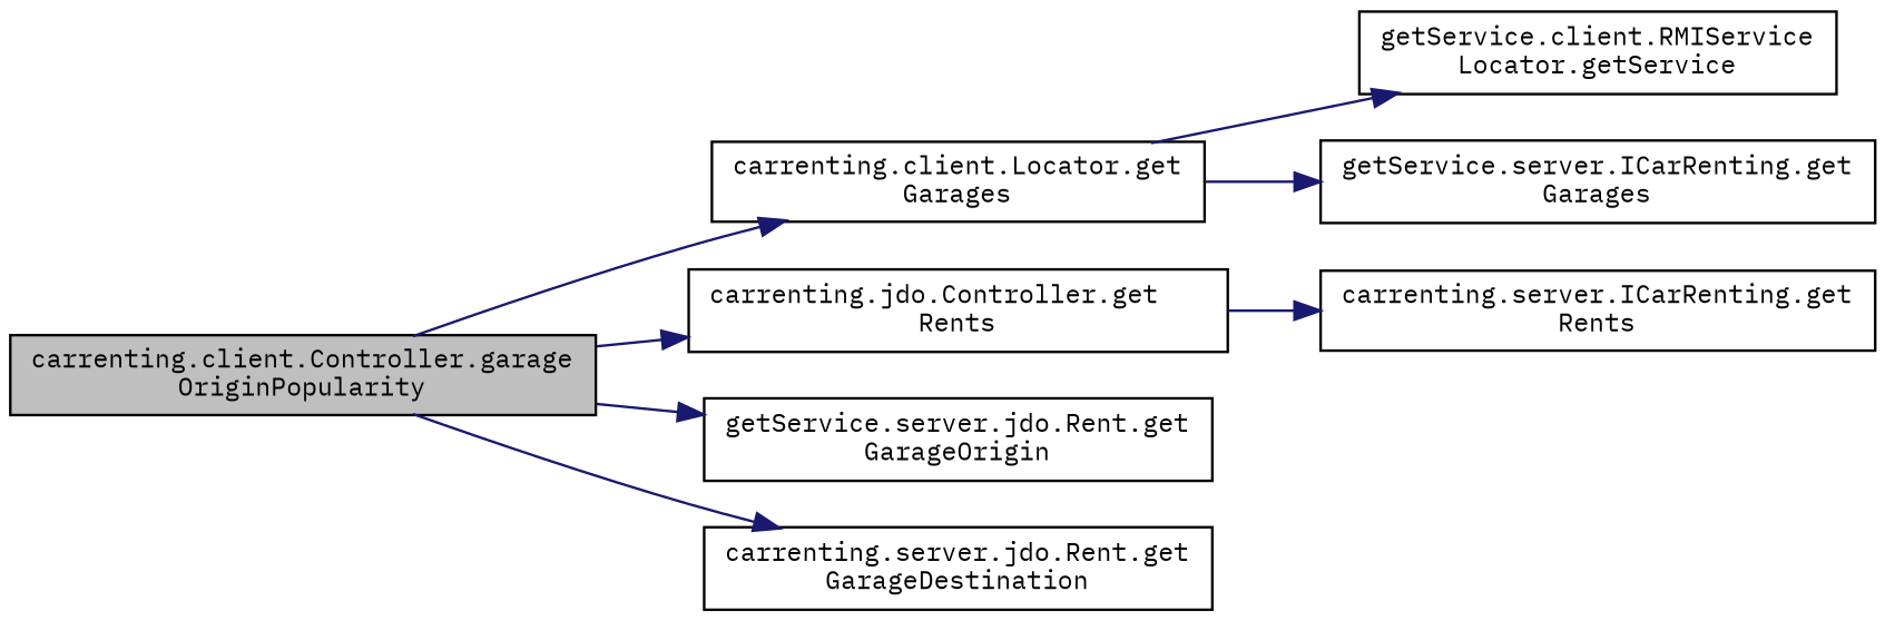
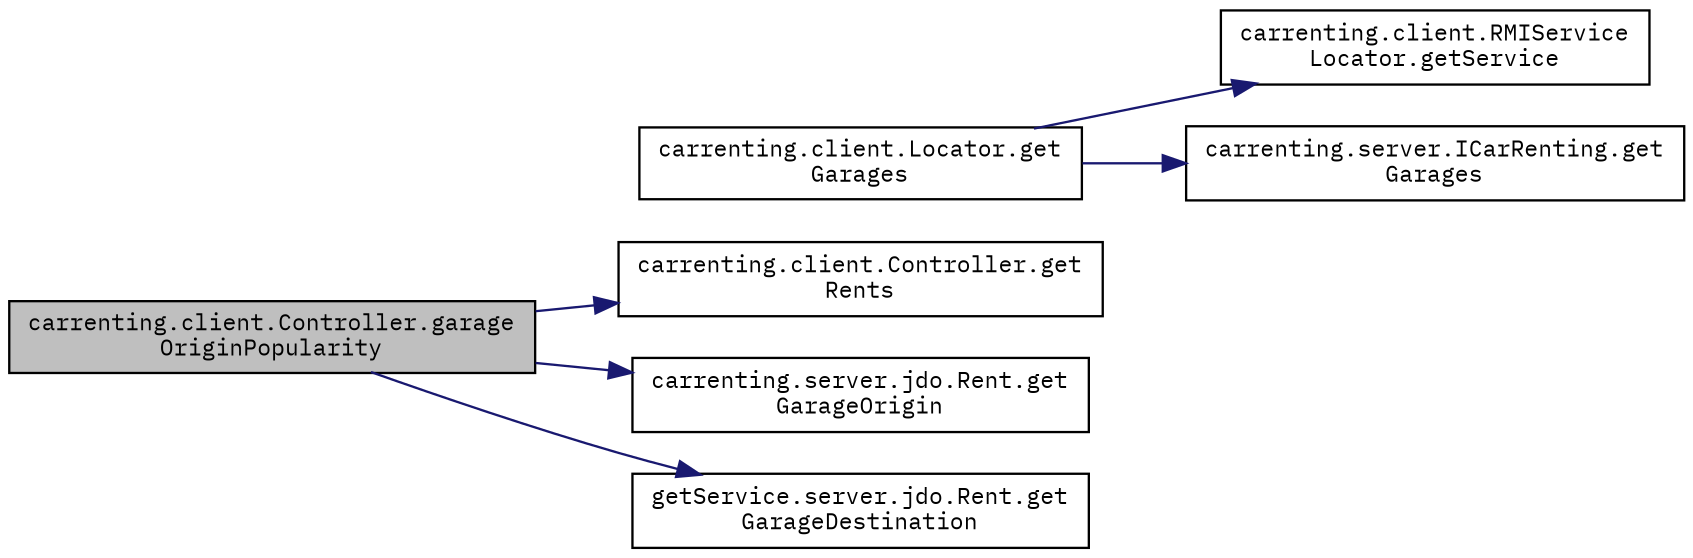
  digraph {
    fontname="IBM Plex Mono"
    rankdir=LR
    node [color=black fillcolor=white fontname="IBM Plex Mono" fontsize=10 shape=record style=filled]
    edge [color=midnightblue fontname="IBM Plex Mono" fontsize=10 labelfontname=Helvetica labelfontsize=10 style=solid]
    n1 [fillcolor=grey75 fontcolor=black height=0.2 label="carrenting.client.Controller.garage\lOriginPopularity" width=0.4]
    n2 [height=0.2 label="carrenting.client.Locator.get\lGarages" width=0.4]
-   n3 [height=0.2 label="carrenting.jdo.Controller.get\lRents" width=0.4]
-   n4 [height=0.2 label="getService.server.jdo.Rent.get\lGarageOrigin" width=0.4]
-   n5 [height=0.2 label="carrenting.server.jdo.Rent.get\lGarageDestination" width=0.4]
-   n6 [height=0.2 label="getService.client.RMIService\lLocator.getService" width=0.4]
-   n7 [height=0.2 label="getService.server.ICarRenting.get\lGarages" width=0.4]
-   n8 [height=0.2 label="carrenting.server.ICarRenting.get\lRents" width=0.4]
-   n1 -> n2
+   n3 [height=0.2 label="carrenting.client.Controller.get\lRents" width=0.4]
+   n4 [height=0.2 label="carrenting.server.jdo.Rent.get\lGarageOrigin" width=0.4]
+   n5 [height=0.2 label="getService.server.jdo.Rent.get\lGarageDestination" width=0.4]
+   n6 [height=0.2 label="carrenting.client.RMIService\lLocator.getService" width=0.4]
+   n7 [height=0.2 label="carrenting.server.ICarRenting.get\lGarages" width=0.4]
    n1 -> n3
    n1 -> n4
    n1 -> n5
    n2 -> n6
    n2 -> n7
-   n3 -> n8
  }
